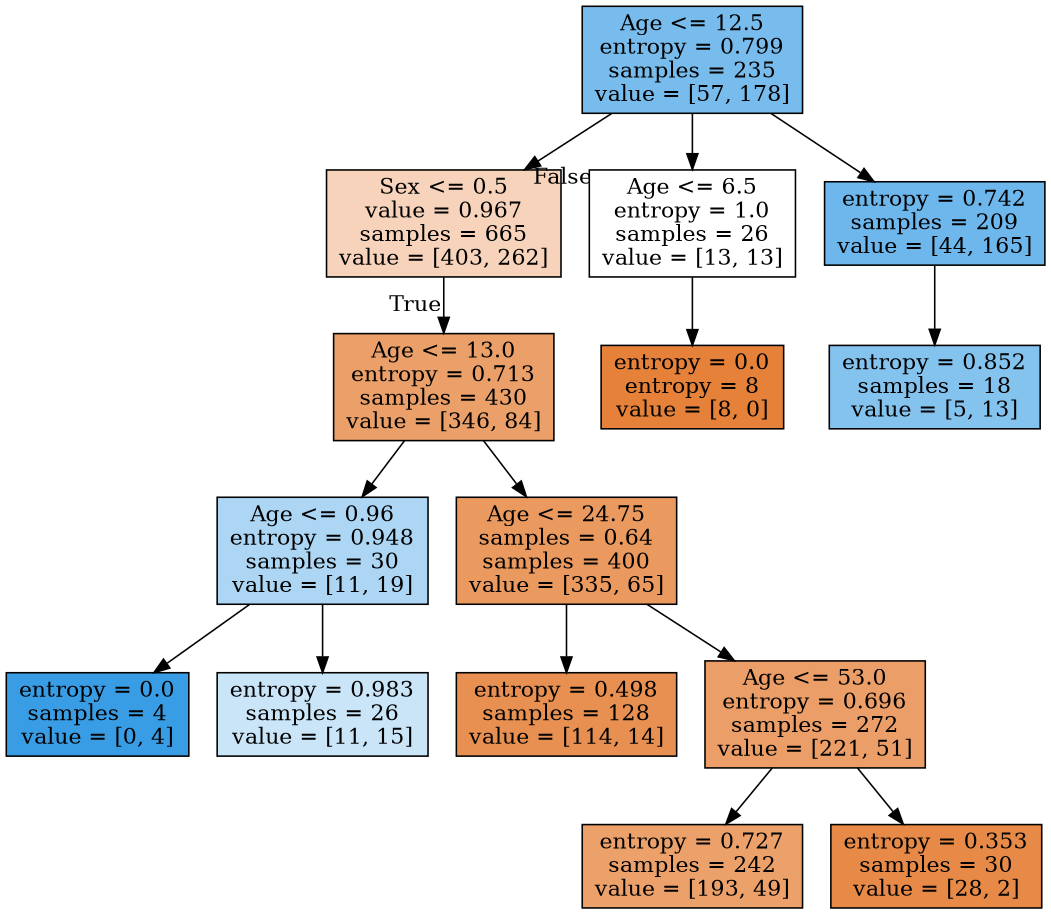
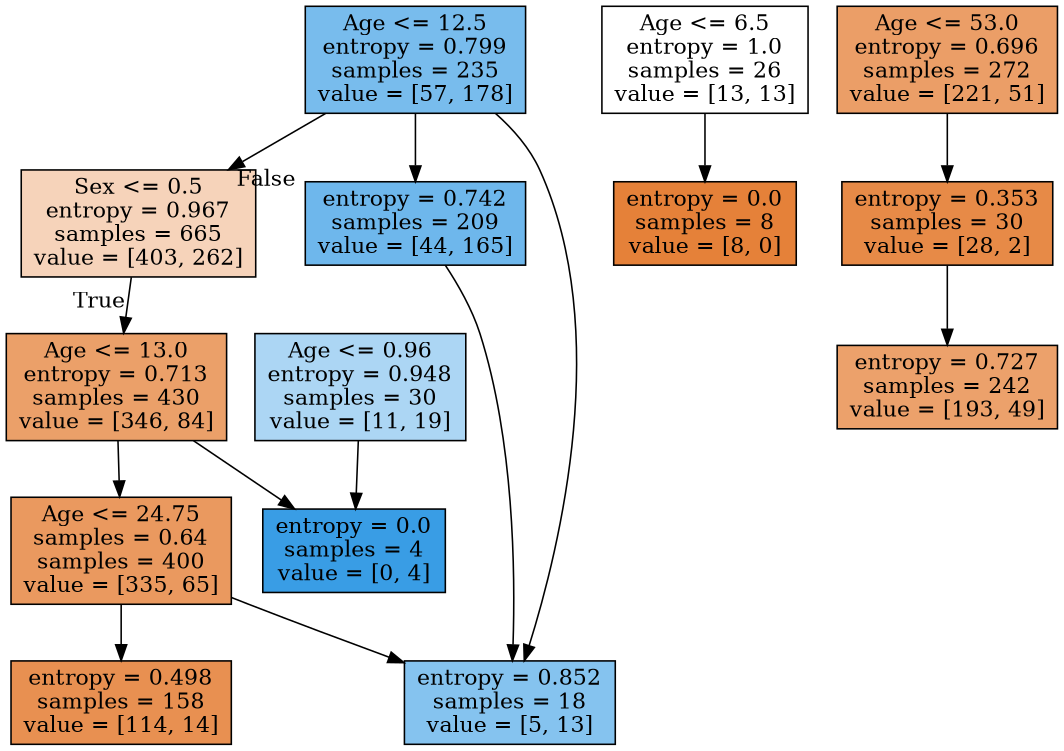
  digraph {
    node [color=black shape=box style=filled]
-   n1 [fillcolor="#f6d3ba" label="Sex <= 0.5\nvalue = 0.967\nsamples = 665\nvalue = [403, 262]"]
+   n1 [fillcolor="#f6d3ba" label="Sex <= 0.5\nentropy = 0.967\nsamples = 665\nvalue = [403, 262]"]
    n2 [fillcolor="#eba069" label="Age <= 13.0\nentropy = 0.713\nsamples = 430\nvalue = [346, 84]"]
    n3 [fillcolor="#acd6f4" label="Age <= 0.96\nentropy = 0.948\nsamples = 30\nvalue = [11, 19]"]
    n4 [fillcolor="#ea995f" label="Age <= 24.75\nsamples = 0.64\nsamples = 400\nvalue = [335, 65]"]
    n5 [fillcolor="#78bced" label="Age <= 12.5\nentropy = 0.799\nsamples = 235\nvalue = [57, 178]"]
    n6 [fillcolor="#ffffff" label="Age <= 6.5\nentropy = 1.0\nsamples = 26\nvalue = [13, 13]"]
    n7 [fillcolor="#6eb7ec" label="entropy = 0.742\nsamples = 209\nvalue = [44, 165]"]
    n8 [fillcolor="#399de5" label="entropy = 0.0\nsamples = 4\nvalue = [0, 4]"]
-   n9 [fillcolor="#cae5f8" label="entropy = 0.983\nsamples = 26\nvalue = [11, 15]"]
-   n10 [fillcolor="#e89051" label="entropy = 0.498\nsamples = 128\nvalue = [114, 14]"]
+   n10 [fillcolor="#e89051" label="entropy = 0.498\nsamples = 158\nvalue = [114, 14]"]
    n11 [fillcolor="#eb9e67" label="Age <= 53.0\nentropy = 0.696\nsamples = 272\nvalue = [221, 51]"]
    n12 [fillcolor="#eca16b" label="entropy = 0.727\nsamples = 242\nvalue = [193, 49]"]
    n13 [fillcolor="#e78a47" label="entropy = 0.353\nsamples = 30\nvalue = [28, 2]"]
-   n14 [fillcolor="#e58139" label="entropy = 0.0\nentropy = 8\nvalue = [8, 0]"]
+   n14 [fillcolor="#e58139" label="entropy = 0.0\nsamples = 8\nvalue = [8, 0]"]
    n15 [fillcolor="#85c3ef" label="entropy = 0.852\nsamples = 18\nvalue = [5, 13]"]
    n1 -> n2 [headlabel=True labelangle=45 labeldistance=2.5]
-   n2 -> n3
+   n2 -> n8
    n2 -> n4
    n3 -> n8
-   n3 -> n9
    n4 -> n10
-   n4 -> n11
+   n4 -> n15
    n5 -> n1 [headlabel=False labelangle=-45 labeldistance=2.5]
-   n5 -> n6
+   n5 -> n15
    n5 -> n7
    n6 -> n14
    n7 -> n15
-   n11 -> n12
+   n13 -> n12
    n11 -> n13
  }
